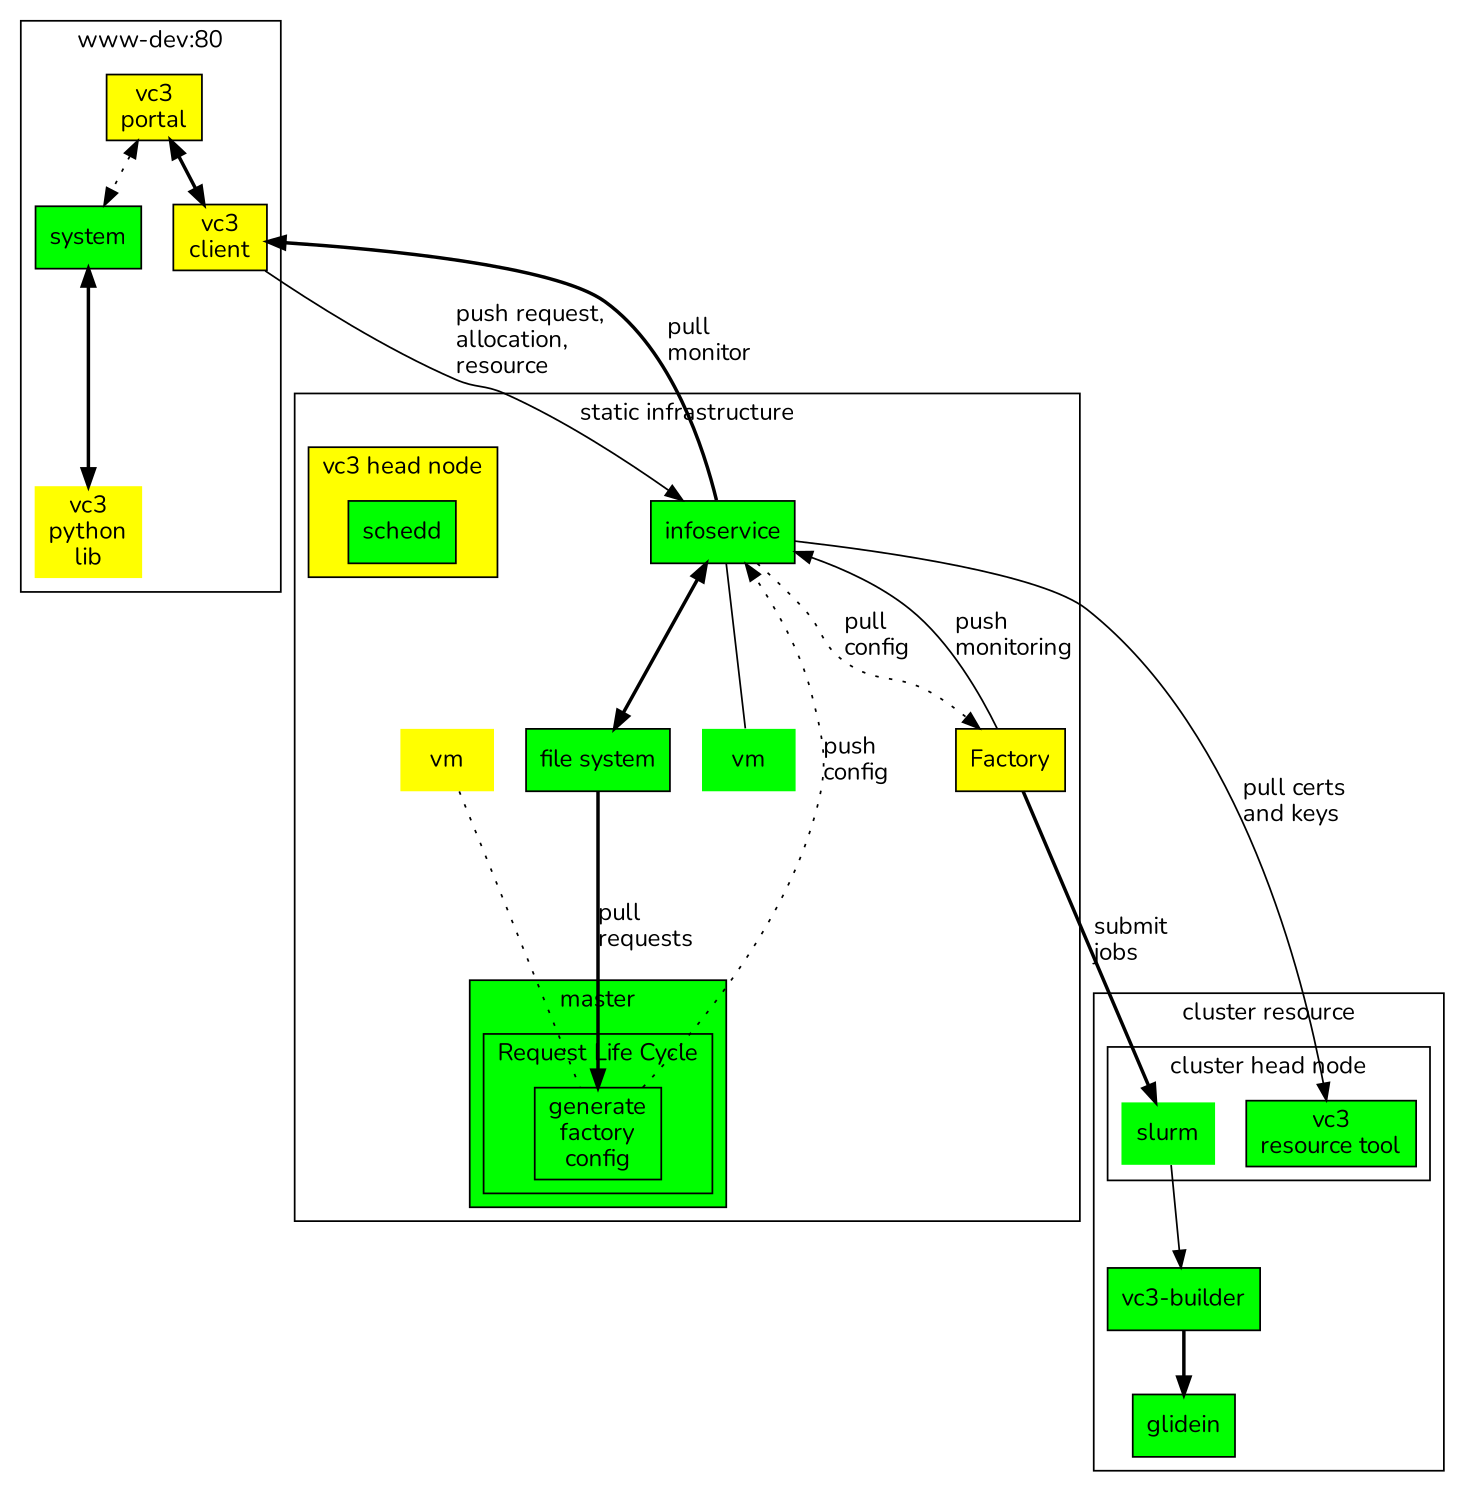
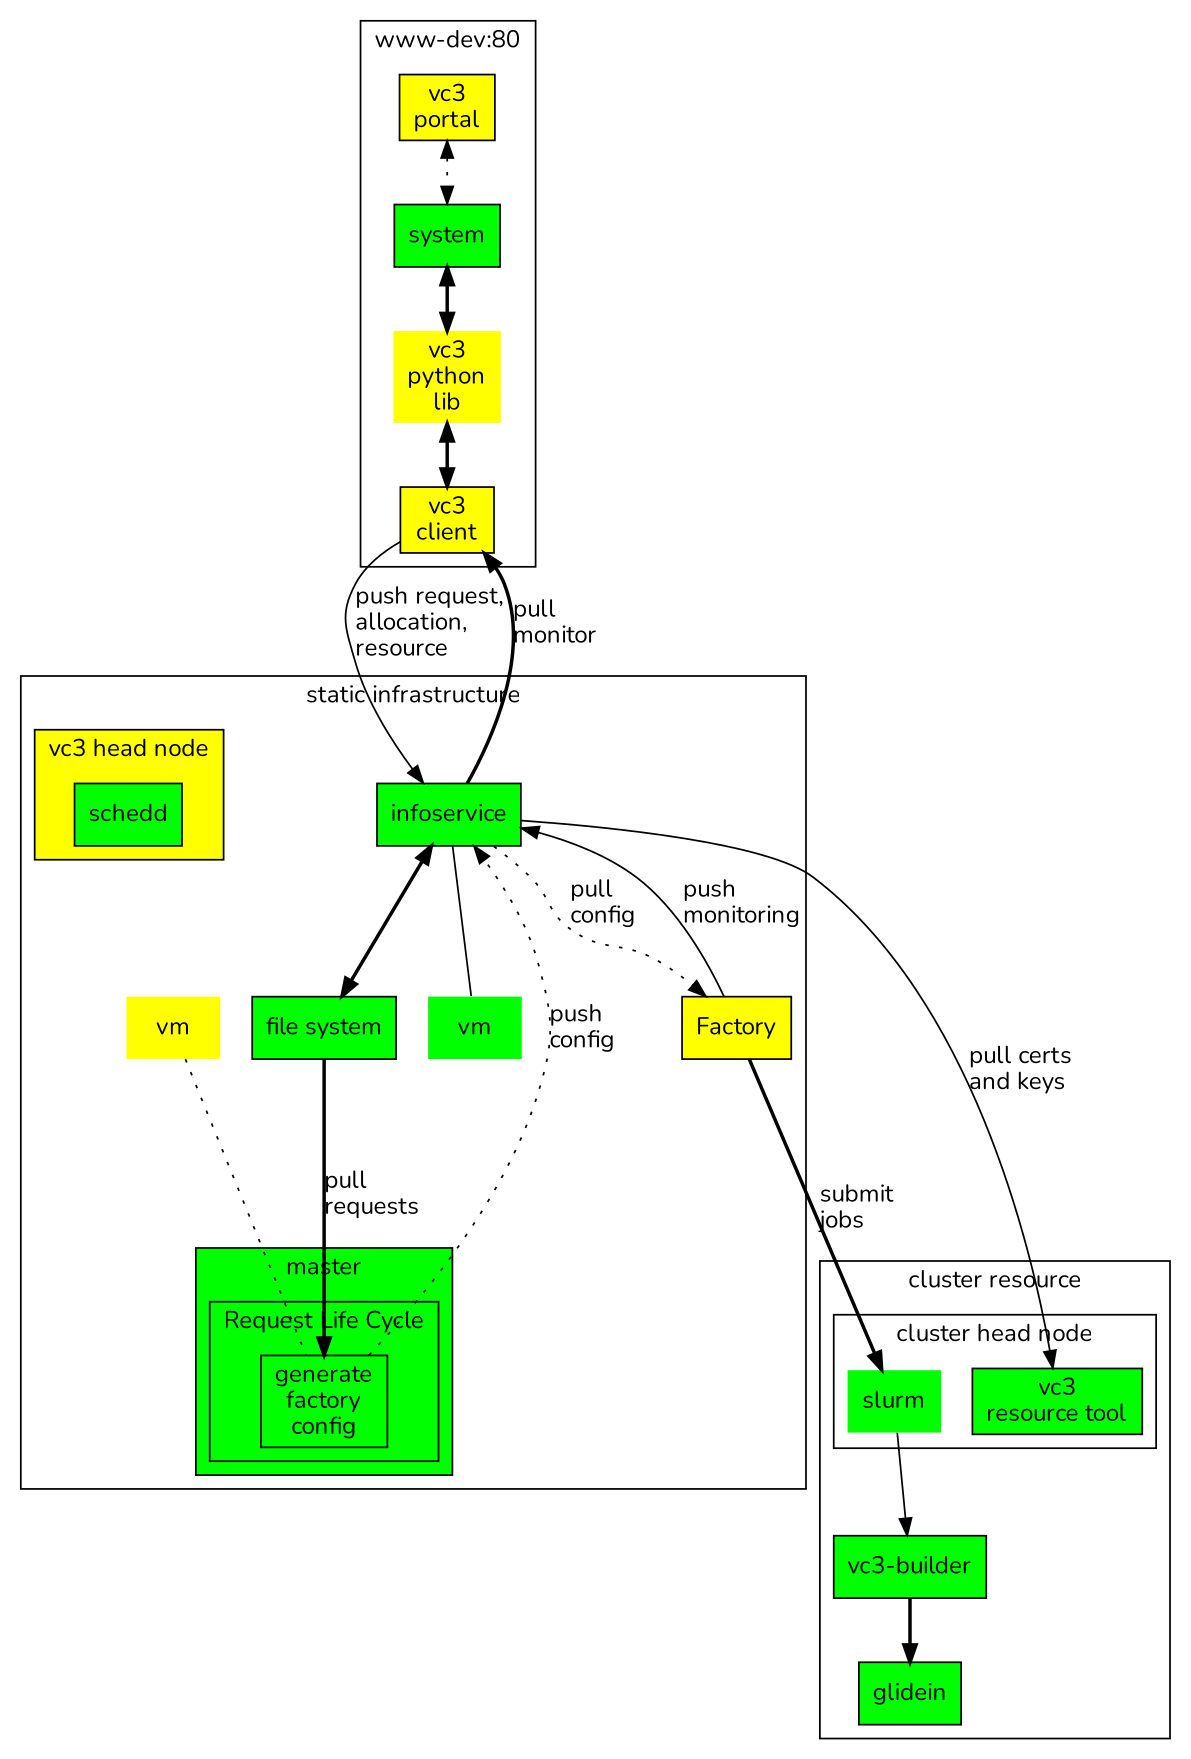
  digraph {
    compound=true
    fontname=Nunito
    labelloc=tl
    rankdir=TB
    node [fillcolor=green fontname=Nunito shape=box style=filled]
    edge [fontname=Nunito style=bold]
    n1 [label=system]
    n2 [fillcolor=yellow label="vc3\npython\nlib" shape=none]
    n3 [fillcolor=yellow label="vc3\nclient"]
    n4 [fillcolor=yellow label="vc3\nportal"]
    infoservice
    n6 [label="file system"]
    n7 [label=vm shape=none]
    n8 [label=schedd]
    n9 [label="generate\nfactory\nconfig"]
    n10 [fillcolor=yellow label=vm shape=none]
    n11 [fillcolor=yellow label=Factory]
    n12 [label="vc3\nresource tool"]
    slurm [shape=none]
    n14 [label="vc3-builder"]
    glidein
    subgraph cluster_1 {
      label="www-dev:80"
      n1
      n2
      n3
      n4
    }
    subgraph cluster_2 {
      label="static infrastructure"
      n10
      n11
      subgraph cluster_3 {
        label="static infrastructure"
        style=invis
        infoservice
        n6
        n7
      }
      subgraph cluster_4 {
        fillcolor=yellow
        label="vc3 head node"
        style=filled
        n8
      }
      subgraph cluster_5 {
        fillcolor=green
        label=master
        style=filled
        subgraph cluster_6 {
          fillcolor=green
          label="Request Life Cycle"
          style=filled
          n9
        }
      }
    }
    subgraph cluster_7 {
      label="dynamic infrastructure"
    }
    subgraph cluster_8 {
      label="cluster resource"
      n14
      glidein
      subgraph cluster_9 {
        label="cluster head node"
        n12
        slurm
      }
    }
    n1 -> n2 [dir=both]
-   n4 -> n3 [dir=both]
+   n2 -> n3 [dir=both]
    n3 -> infoservice [label="push request,\lallocation,\lresource\l" style=solid]
    n4 -> n1 [dir=both style=dotted]
    infoservice -> n3 [label="pull\lmonitor\l"]
    infoservice -> n6 [dir=both]
    infoservice -> n7 [dir=none style=solid]
    infoservice -> n11 [label="pull\lconfig\l" style=dotted]
    infoservice -> n12 [label="\n\n\npull certs\land keys\l" style=solid]
    n6 -> n9 [label="\npull\lrequests\l"]
    n9 -> infoservice [label="push\lconfig\l" style=dotted]
    n10 -> n9 [dir=none style=dotted]
    n11 -> infoservice [label="push\lmonitoring\l" style=solid]
    n11 -> slurm [label="\n\nsubmit\ljobs\l"]
    slurm -> n14 [style=solid]
    n14 -> glidein
  }
